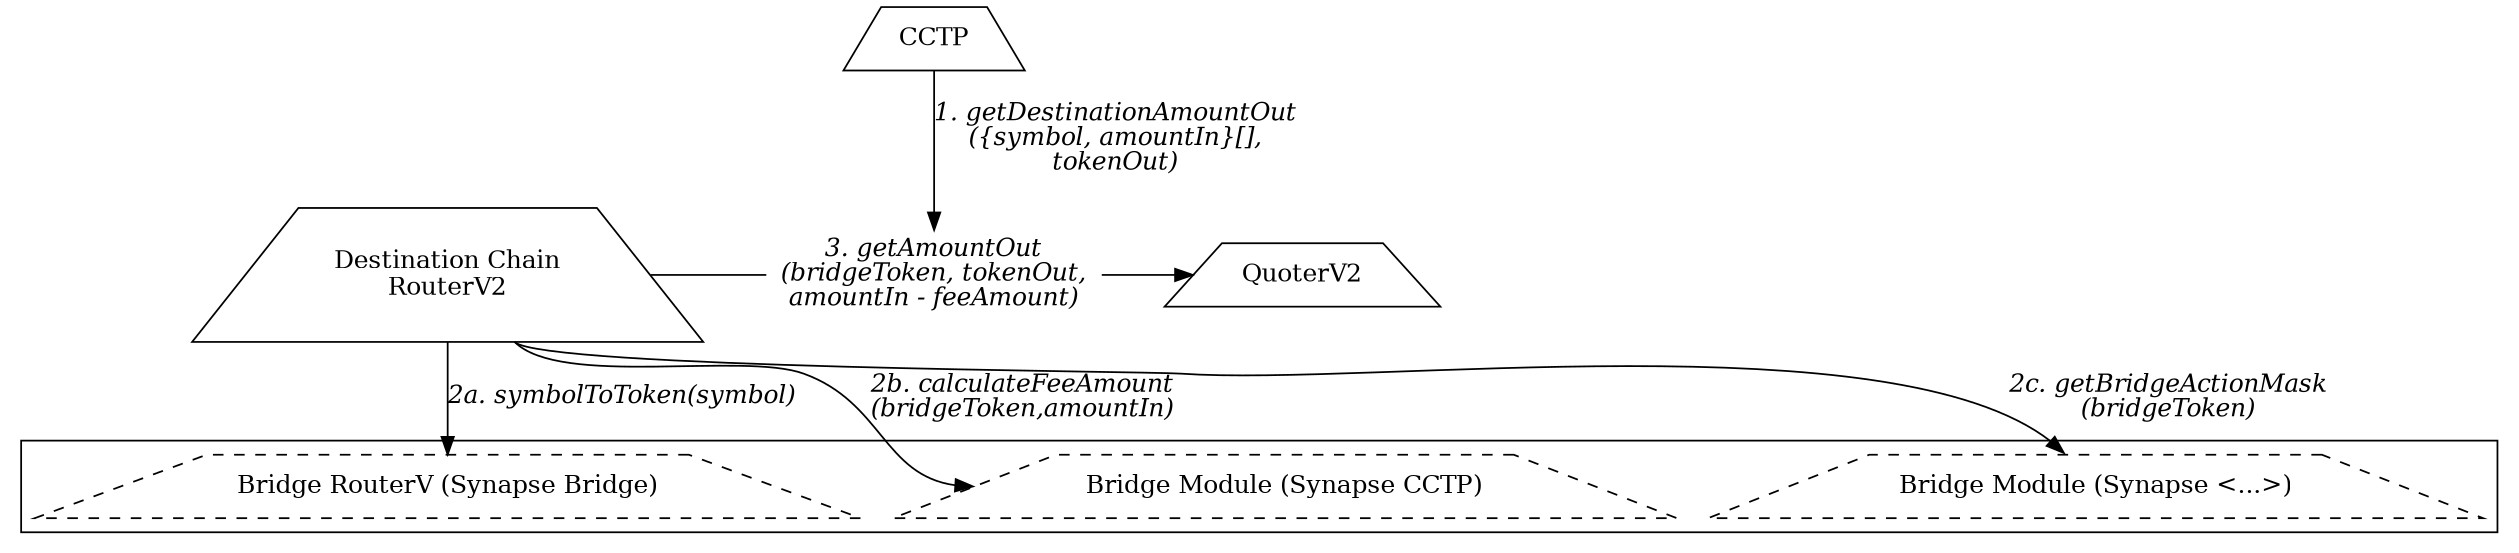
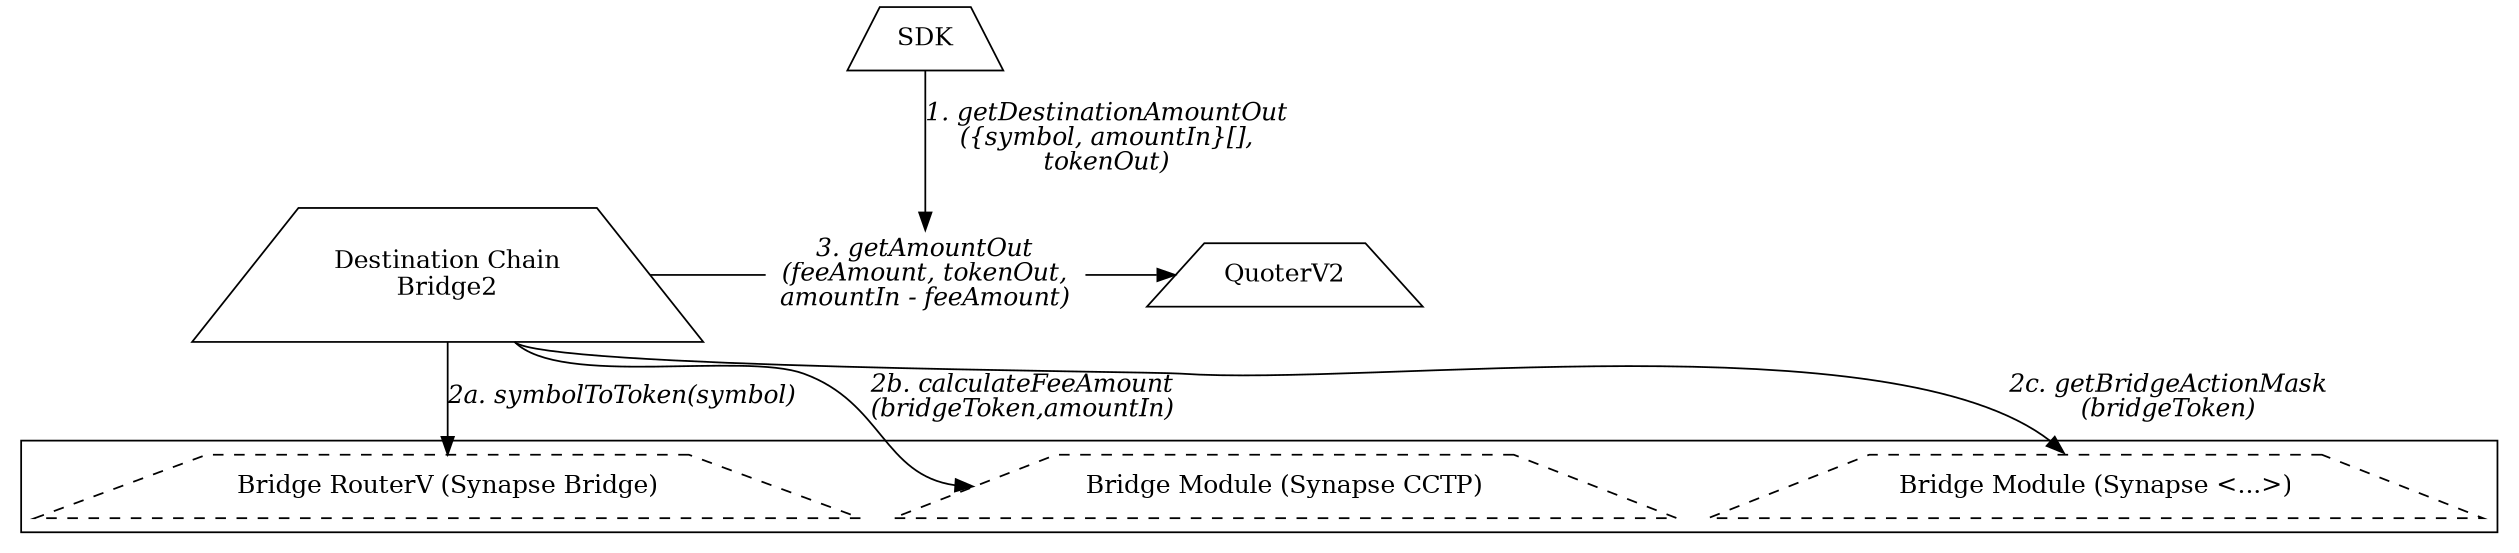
  digraph {
    compound=true
    rankdir=TB
    node [shape=trapezium]
-   n1 [label="Destination Chain\nRouterV2"]
-   n2 [label=<<I>3. getAmountOut<br></br>(bridgeToken, tokenOut,<br></br>amountIn - feeAmount)</I>> shape=none]
+   n1 [label="Destination Chain\nBridge2"]
+   n2 [label=<<I>3. getAmountOut<br></br>(feeAmount, tokenOut,<br></br>amountIn - feeAmount)</I>> shape=none]
    n3 [label=QuoterV2]
    n4 [label="Bridge RouterV (Synapse Bridge)" style=dashed]
    n5 [label="Bridge Module (Synapse CCTP)" style=dashed]
    n6 [label="Bridge Module (Synapse <...>)" style=dashed]
-   n7 [label=CCTP]
+   n7 [label=SDK]
    subgraph sub_1 {
      rank=same
      n1
      n2
      n3
    }
    subgraph cluster_2 {
      n4
      n5
      n6
    }
    n1 -> n2 [dir=none]
    n1 -> n4 [label=<<I>2a. symbolToToken(symbol)</I>> weight=10]
    n1 -> n5 [headport=w label=<<I>2b. calculateFeeAmount<br></br>(bridgeToken,amountIn)</I>> tailport=se]
    n1 -> n6 [headport=nw label=<<I>2c. getBridgeActionMask<br></br>(bridgeToken)</I>> tailport=se]
    n2 -> n3
    n7 -> n2 [label=<<I>1. getDestinationAmountOut<br></br>({symbol, amountIn}[],<br></br>tokenOut)</I>>]
  }
